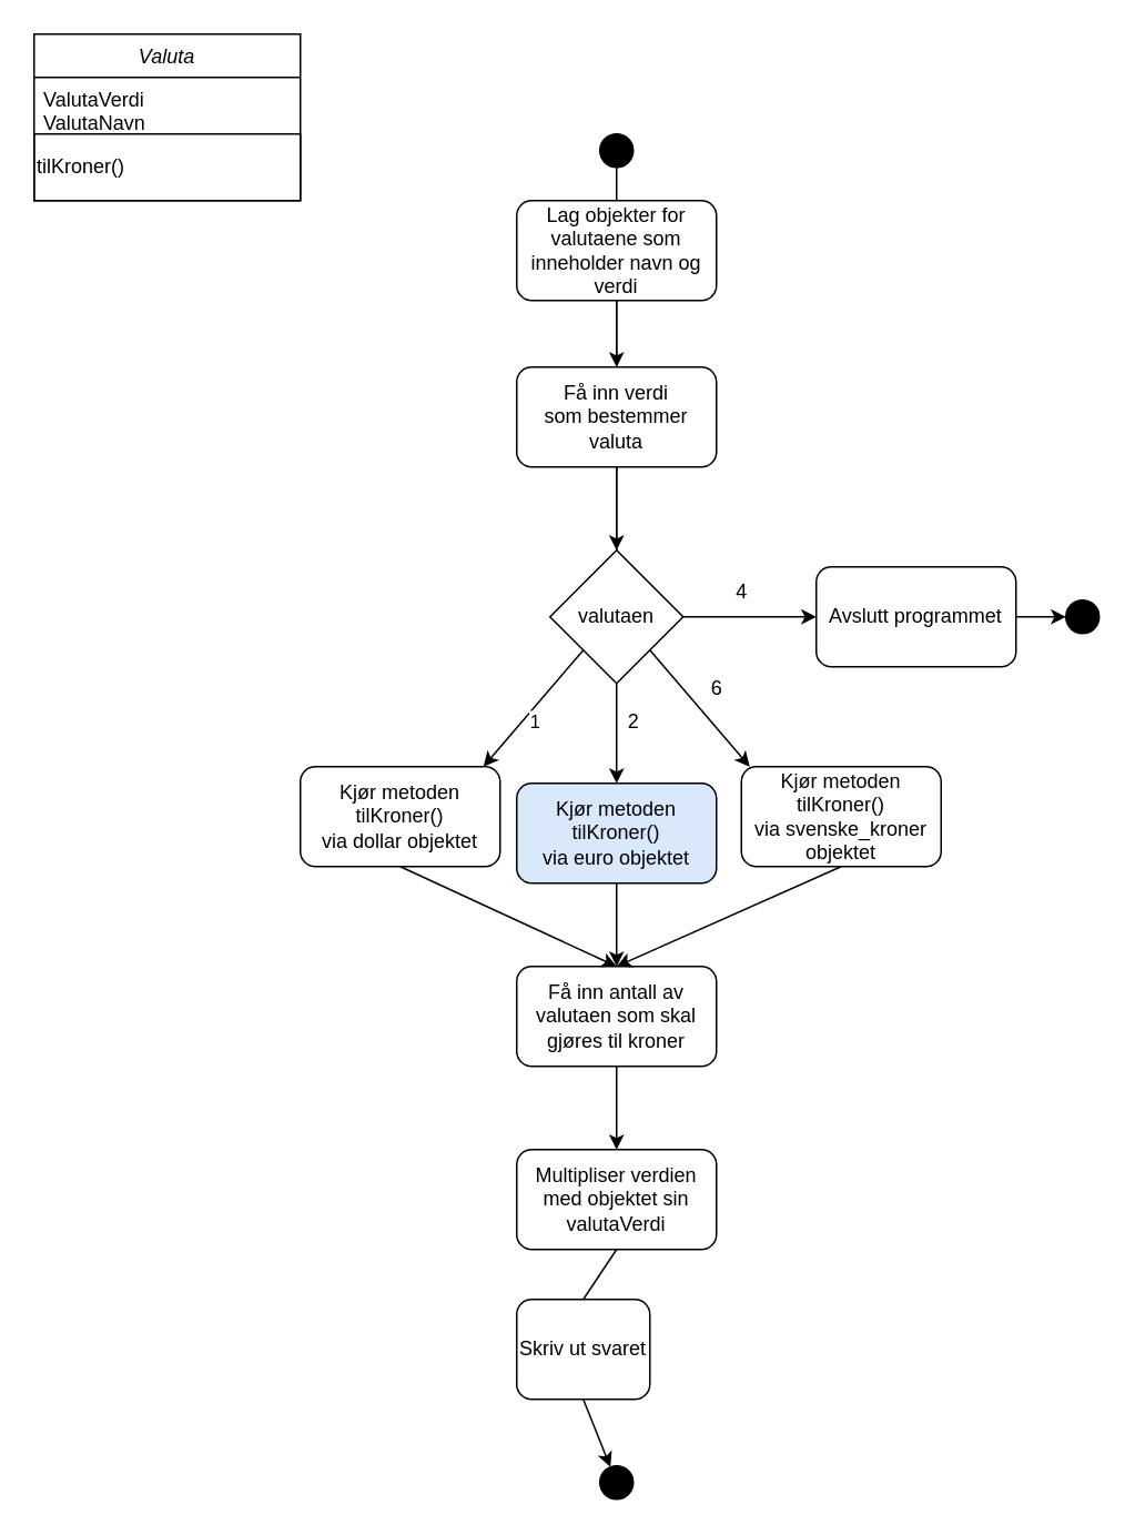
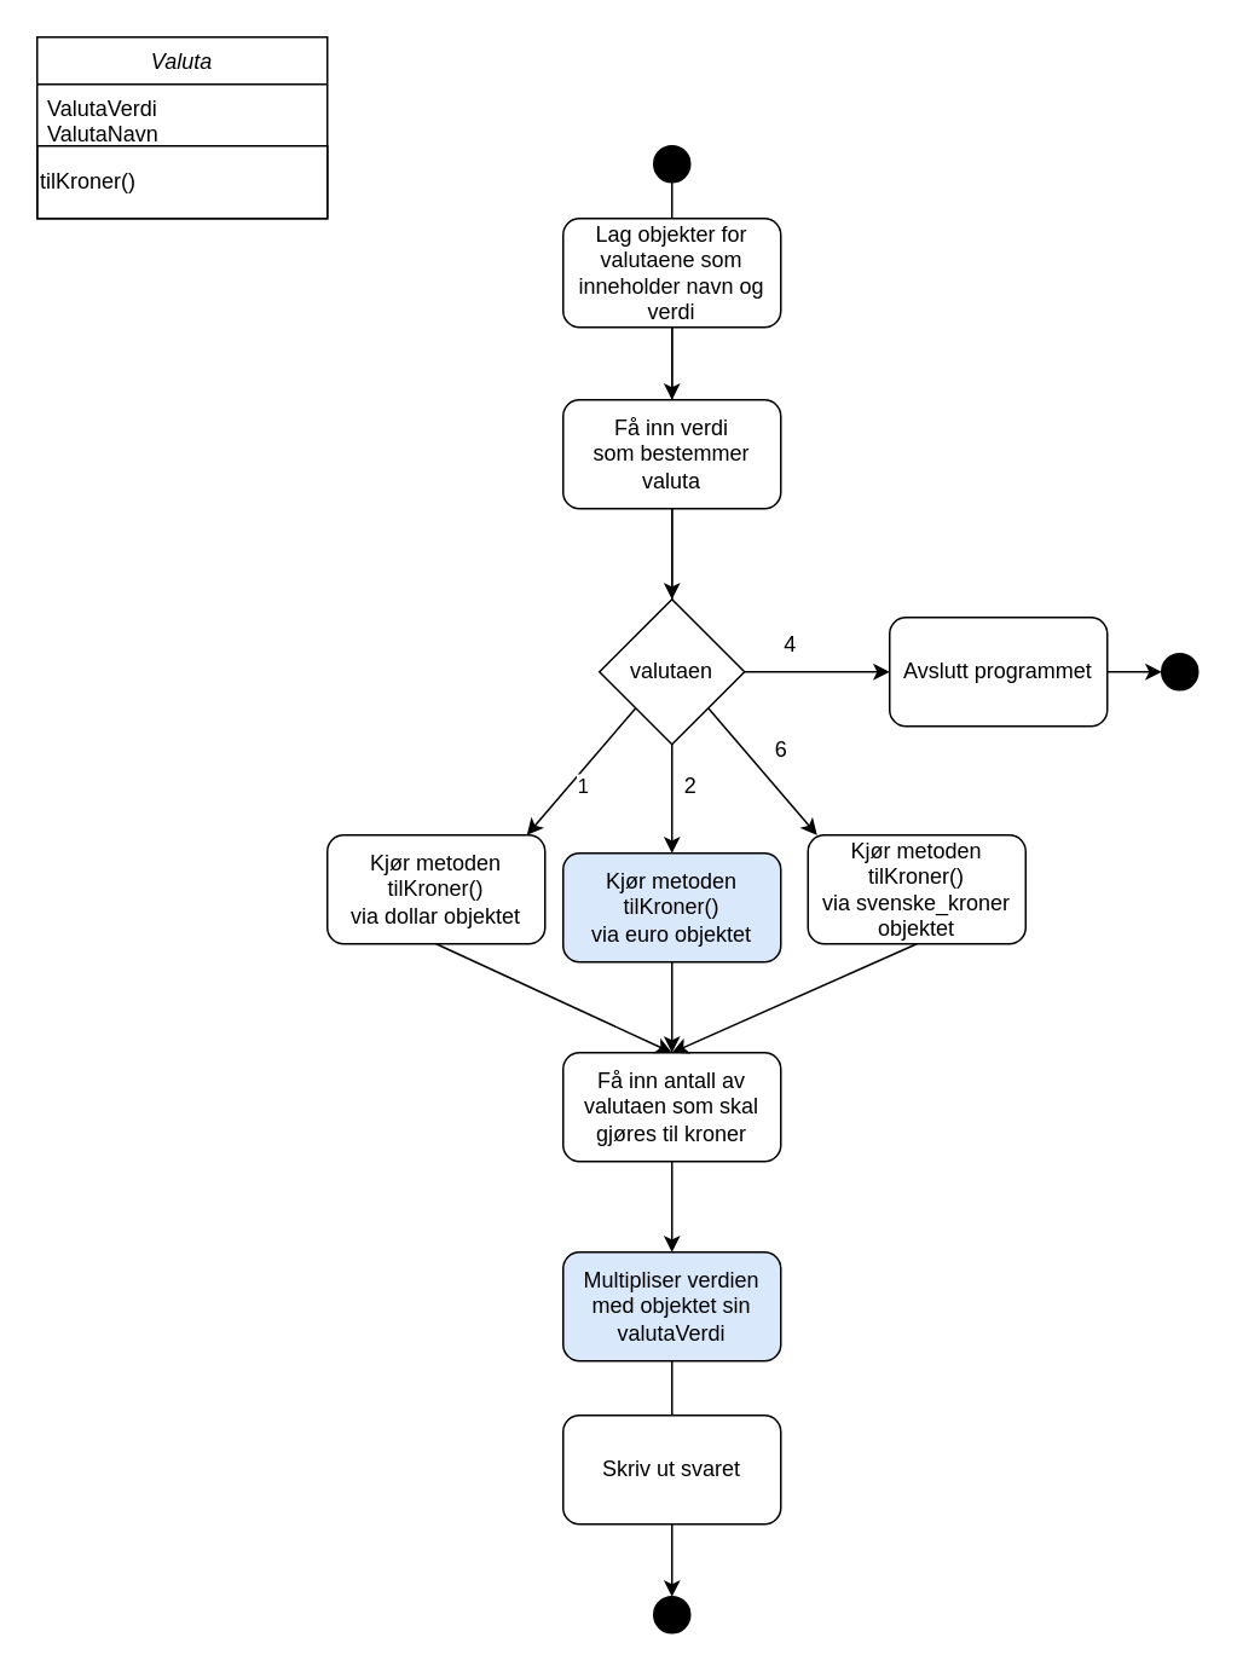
  <mxCell id="0" />
  <mxCell id="1" parent="0" />
  <mxCell id="2" value="Valuta" style="swimlane;fontStyle=2;align=center;verticalAlign=top;childLayout=stackLayout;horizontal=1;startSize=26;horizontalStack=0;resizeParent=1;resizeLast=0;collapsible=1;marginBottom=0;rounded=0;shadow=0;strokeWidth=1;" parent="1" vertex="1"><mxGeometry x="20" y="20" width="160" height="100" as="geometry"><mxRectangle x="230" y="140" width="160" height="26" as="alternateBounds" /></mxGeometry></mxCell>
  <mxCell id="3" value="ValutaVerdi&#10;ValutaNavn" style="text;align=left;verticalAlign=top;spacingLeft=4;spacingRight=4;overflow=hidden;rotatable=0;points=[[0,0.5],[1,0.5]];portConstraint=eastwest;" parent="2" vertex="1"><mxGeometry y="26" width="160" height="34" as="geometry" /></mxCell>
  <mxCell id="4" value="tilKroner()" style="rounded=0;whiteSpace=wrap;html=1;align=left;fillColor=none;" vertex="1" parent="2"><mxGeometry y="60" width="160" height="40" as="geometry" /></mxCell>
  <mxCell id="5" value="Lag objekter for&lt;div&gt;valutaene som inneholder navn og verdi&lt;/div&gt;" style="rounded=1;whiteSpace=wrap;html=1;" vertex="1" parent="1"><mxGeometry x="310" y="120" width="120" height="60" as="geometry" /></mxCell>
  <mxCell id="6" value="" style="endArrow=none;html=1;rounded=0;entryX=0.5;entryY=0;entryDx=0;entryDy=0;" edge="1" parent="1" source="9" target="5"><mxGeometry width="50" height="50" relative="1" as="geometry"><mxPoint x="370" y="90" as="sourcePoint" /><mxPoint x="420" y="210" as="targetPoint" /></mxGeometry></mxCell>
  <mxCell id="7" value="" style="endArrow=none;html=1;rounded=0;entryX=0.5;entryY=0;entryDx=0;entryDy=0;exitX=0.5;exitY=0;exitDx=0;exitDy=0;" edge="1" parent="1" source="9" target="9"><mxGeometry width="50" height="50" relative="1" as="geometry"><mxPoint x="370" y="30" as="sourcePoint" /><mxPoint x="370" y="120" as="targetPoint" /></mxGeometry></mxCell>
  <mxCell id="8" value="" style="endArrow=none;html=1;rounded=0;entryX=0.5;entryY=0;entryDx=0;entryDy=0;" edge="1" parent="1" target="9"><mxGeometry width="50" height="50" relative="1" as="geometry"><mxPoint x="370" y="90" as="sourcePoint" /><mxPoint x="370" y="120" as="targetPoint" /></mxGeometry></mxCell>
  <mxCell id="9" value="" style="ellipse;whiteSpace=wrap;html=1;aspect=fixed;fillColor=#000000;" vertex="1" parent="1"><mxGeometry x="360" y="80" width="20" height="20" as="geometry" /></mxCell>
  <mxCell id="10" value="Få inn verdi&lt;div&gt;som bestemmer&lt;/div&gt;&lt;div&gt;valuta&lt;/div&gt;" style="rounded=1;whiteSpace=wrap;html=1;" vertex="1" parent="1"><mxGeometry x="310" y="220" width="120" height="60" as="geometry" /></mxCell>
  <mxCell id="11" value="" style="endArrow=none;html=1;rounded=0;entryX=0.5;entryY=1;entryDx=0;entryDy=0;" edge="1" parent="1" target="5"><mxGeometry width="50" height="50" relative="1" as="geometry"><mxPoint x="370" y="220" as="sourcePoint" /><mxPoint x="420" y="210" as="targetPoint" /></mxGeometry></mxCell>
  <mxCell id="12" value="" style="endArrow=none;html=1;rounded=0;entryX=0.5;entryY=1;entryDx=0;entryDy=0;" edge="1" parent="1" target="10"><mxGeometry width="50" height="50" relative="1" as="geometry"><mxPoint x="370" y="340" as="sourcePoint" /><mxPoint x="420" y="290" as="targetPoint" /></mxGeometry></mxCell>
  <mxCell id="13" value="valutaen" style="rhombus;whiteSpace=wrap;html=1;" vertex="1" parent="1"><mxGeometry x="330" y="330" width="80" height="80" as="geometry" /></mxCell>
  <mxCell id="14" value="" style="endArrow=classic;html=1;rounded=0;exitX=0.5;exitY=1;exitDx=0;exitDy=0;" edge="1" parent="1" source="10"><mxGeometry width="50" height="50" relative="1" as="geometry"><mxPoint x="370" y="340" as="sourcePoint" /><mxPoint x="370" y="330" as="targetPoint" /></mxGeometry></mxCell>
  <mxCell id="15" value="" style="endArrow=classic;html=1;rounded=0;entryX=0.5;entryY=0;entryDx=0;entryDy=0;exitX=0.5;exitY=1;exitDx=0;exitDy=0;" edge="1" parent="1" source="5" target="10"><mxGeometry width="50" height="50" relative="1" as="geometry"><mxPoint x="370" y="340" as="sourcePoint" /><mxPoint x="420" y="290" as="targetPoint" /></mxGeometry></mxCell>
  <mxCell id="16" value="" style="endArrow=classic;html=1;rounded=0;exitX=1;exitY=0.5;exitDx=0;exitDy=0;" edge="1" parent="1" source="13"><mxGeometry width="50" height="50" relative="1" as="geometry"><mxPoint x="370" y="340" as="sourcePoint" /><mxPoint x="490" y="370" as="targetPoint" /></mxGeometry></mxCell>
- <mxCell id="17" value="4" style="text;html=1;align=center;verticalAlign=middle;resizable=0;points=[];autosize=1;strokeColor=none;fillColor=none;" vertex="1" parent="1"><mxGeometry x="430" y="340" width="30" height="30" as="geometry" /></mxCell>
+ <mxCell id="17" value="4" style="text;html=1;align=center;verticalAlign=middle;resizable=0;points=[];autosize=1;strokeColor=none;fillColor=none;" vertex="1" parent="1"><mxGeometry x="420" y="340" width="30" height="30" as="geometry" /></mxCell>
  <mxCell id="18" value="Avslutt programmet" style="rounded=1;whiteSpace=wrap;html=1;" vertex="1" parent="1"><mxGeometry x="490" y="340" width="120" height="60" as="geometry" /></mxCell>
  <mxCell id="19" value="" style="endArrow=classic;html=1;rounded=0;exitX=1;exitY=0.5;exitDx=0;exitDy=0;" edge="1" parent="1" source="21"><mxGeometry width="50" height="50" relative="1" as="geometry"><mxPoint x="370" y="340" as="sourcePoint" /><mxPoint x="650" y="370" as="targetPoint" /></mxGeometry></mxCell>
  <mxCell id="20" value="" style="endArrow=classic;html=1;rounded=0;exitX=1;exitY=0.5;exitDx=0;exitDy=0;" edge="1" parent="1" source="18" target="21"><mxGeometry width="50" height="50" relative="1" as="geometry"><mxPoint x="610" y="370" as="sourcePoint" /><mxPoint x="650" y="370" as="targetPoint" /></mxGeometry></mxCell>
  <mxCell id="21" value="" style="ellipse;whiteSpace=wrap;html=1;aspect=fixed;fillColor=#000000;" vertex="1" parent="1"><mxGeometry x="640" y="360" width="20" height="20" as="geometry" /></mxCell>
  <mxCell id="22" value="" style="endArrow=classic;html=1;rounded=0;" edge="1" parent="1"><mxGeometry width="50" height="50" relative="1" as="geometry"><mxPoint x="370" y="410" as="sourcePoint" /><mxPoint x="370" y="470" as="targetPoint" /></mxGeometry></mxCell>
  <mxCell id="23" value="" style="endArrow=classic;html=1;rounded=0;exitX=0;exitY=1;exitDx=0;exitDy=0;" edge="1" parent="1" source="13"><mxGeometry width="50" height="50" relative="1" as="geometry"><mxPoint x="350" y="440" as="sourcePoint" /><mxPoint x="290" y="460" as="targetPoint" /></mxGeometry></mxCell>
  <mxCell id="24" value="1" style="edgeLabel;html=1;align=center;verticalAlign=middle;resizable=0;points=[];" vertex="1" connectable="0" parent="23"><mxGeometry x="-0.019" y="7" relative="1" as="geometry"><mxPoint x="-6" y="4" as="offset" /></mxGeometry></mxCell>
  <mxCell id="25" value="" style="endArrow=classic;html=1;rounded=0;exitX=1;exitY=1;exitDx=0;exitDy=0;" edge="1" parent="1" source="13"><mxGeometry width="50" height="50" relative="1" as="geometry"><mxPoint x="350" y="440" as="sourcePoint" /><mxPoint x="450" y="460" as="targetPoint" /></mxGeometry></mxCell>
  <mxCell id="26" value="Kjør metoden tilKroner()&lt;div&gt;via euro objektet&lt;/div&gt;" style="rounded=1;whiteSpace=wrap;html=1;fillColor=#dae8fc;" vertex="1" parent="1"><mxGeometry x="310" y="470" width="120" height="60" as="geometry" /></mxCell>
  <mxCell id="27" value="2" style="text;html=1;align=center;verticalAlign=middle;resizable=0;points=[];autosize=1;strokeColor=none;fillColor=none;" vertex="1" parent="1"><mxGeometry x="365" y="418" width="30" height="30" as="geometry" /></mxCell>
  <mxCell id="28" value="6" style="text;html=1;align=center;verticalAlign=middle;resizable=0;points=[];autosize=1;strokeColor=none;fillColor=none;" vertex="1" parent="1"><mxGeometry x="415" y="398" width="30" height="30" as="geometry" /></mxCell>
  <mxCell id="29" value="Kjør metoden tilKroner()&lt;div&gt;via svenske_kroner objektet&lt;/div&gt;" style="rounded=1;whiteSpace=wrap;html=1;" vertex="1" parent="1"><mxGeometry x="445" y="460" width="120" height="60" as="geometry" /></mxCell>
  <mxCell id="30" value="Kjør metoden tilKroner()&lt;div&gt;via dollar objektet&lt;/div&gt;" style="rounded=1;whiteSpace=wrap;html=1;" vertex="1" parent="1"><mxGeometry x="180" y="460" width="120" height="60" as="geometry" /></mxCell>
  <mxCell id="31" value="Få inn antall av valutaen&amp;nbsp;&lt;span style=&quot;background-color: initial;&quot;&gt;som skal gjøres til kroner&lt;/span&gt;" style="rounded=1;whiteSpace=wrap;html=1;" vertex="1" parent="1"><mxGeometry x="310" y="580" width="120" height="60" as="geometry" /></mxCell>
  <mxCell id="32" value="" style="endArrow=classic;html=1;rounded=0;exitX=0.5;exitY=1;exitDx=0;exitDy=0;entryX=0.5;entryY=0;entryDx=0;entryDy=0;" edge="1" parent="1" source="30" target="31"><mxGeometry width="50" height="50" relative="1" as="geometry"><mxPoint x="350" y="580" as="sourcePoint" /><mxPoint x="400" y="530" as="targetPoint" /></mxGeometry></mxCell>
  <mxCell id="33" value="" style="endArrow=classic;html=1;rounded=0;exitX=0.5;exitY=1;exitDx=0;exitDy=0;" edge="1" parent="1" source="26"><mxGeometry width="50" height="50" relative="1" as="geometry"><mxPoint x="350" y="580" as="sourcePoint" /><mxPoint x="370" y="580" as="targetPoint" /></mxGeometry></mxCell>
  <mxCell id="34" value="" style="endArrow=classic;html=1;rounded=0;exitX=0.5;exitY=1;exitDx=0;exitDy=0;" edge="1" parent="1" source="29"><mxGeometry width="50" height="50" relative="1" as="geometry"><mxPoint x="350" y="580" as="sourcePoint" /><mxPoint x="370" y="580" as="targetPoint" /></mxGeometry></mxCell>
  <mxCell id="35" value="" style="endArrow=classic;html=1;rounded=0;exitX=0.5;exitY=1;exitDx=0;exitDy=0;" edge="1" parent="1" source="31"><mxGeometry width="50" height="50" relative="1" as="geometry"><mxPoint x="350" y="710" as="sourcePoint" /><mxPoint x="370" y="690" as="targetPoint" /></mxGeometry></mxCell>
- <mxCell id="36" value="Multipliser verdien&lt;div&gt;med objektet sin valutaVerdi&lt;/div&gt;" style="rounded=1;whiteSpace=wrap;html=1;" vertex="1" parent="1"><mxGeometry x="310" y="690" width="120" height="60" as="geometry" /></mxCell>
- <mxCell id="37" value="Skriv ut svaret" style="rounded=1;whiteSpace=wrap;html=1;" vertex="1" parent="1"><mxGeometry x="310" y="780" width="80" height="60" as="geometry" /></mxCell>
+ <mxCell id="36" value="Multipliser verdien&lt;div&gt;med objektet sin valutaVerdi&lt;/div&gt;" style="rounded=1;whiteSpace=wrap;html=1;fillColor=#dae8fc;" vertex="1" parent="1"><mxGeometry x="310" y="690" width="120" height="60" as="geometry" /></mxCell>
+ <mxCell id="37" value="Skriv ut svaret" style="rounded=1;whiteSpace=wrap;html=1;" vertex="1" parent="1"><mxGeometry x="310" y="780" width="120" height="60" as="geometry" /></mxCell>
  <mxCell id="38" value="" style="endArrow=none;html=1;rounded=0;exitX=0.5;exitY=1;exitDx=0;exitDy=0;entryX=0.5;entryY=0;entryDx=0;entryDy=0;" edge="1" parent="1" source="36" target="37"><mxGeometry width="50" height="50" relative="1" as="geometry"><mxPoint x="330" y="710" as="sourcePoint" /><mxPoint x="380" y="660" as="targetPoint" /></mxGeometry></mxCell>
  <mxCell id="39" value="" style="endArrow=classic;html=1;rounded=0;exitX=0.5;exitY=1;exitDx=0;exitDy=0;" edge="1" parent="1" source="41"><mxGeometry width="50" height="50" relative="1" as="geometry"><mxPoint x="330" y="1020" as="sourcePoint" /><mxPoint x="370" y="880" as="targetPoint" /></mxGeometry></mxCell>
  <mxCell id="40" value="" style="endArrow=classic;html=1;rounded=0;exitX=0.5;exitY=1;exitDx=0;exitDy=0;" edge="1" parent="1" source="37" target="41"><mxGeometry width="50" height="50" relative="1" as="geometry"><mxPoint x="370" y="840" as="sourcePoint" /><mxPoint x="370" y="880" as="targetPoint" /></mxGeometry></mxCell>
  <mxCell id="41" value="" style="ellipse;whiteSpace=wrap;html=1;aspect=fixed;fillColor=#000000;" vertex="1" parent="1"><mxGeometry x="360" y="880" width="20" height="20" as="geometry" /></mxCell>
